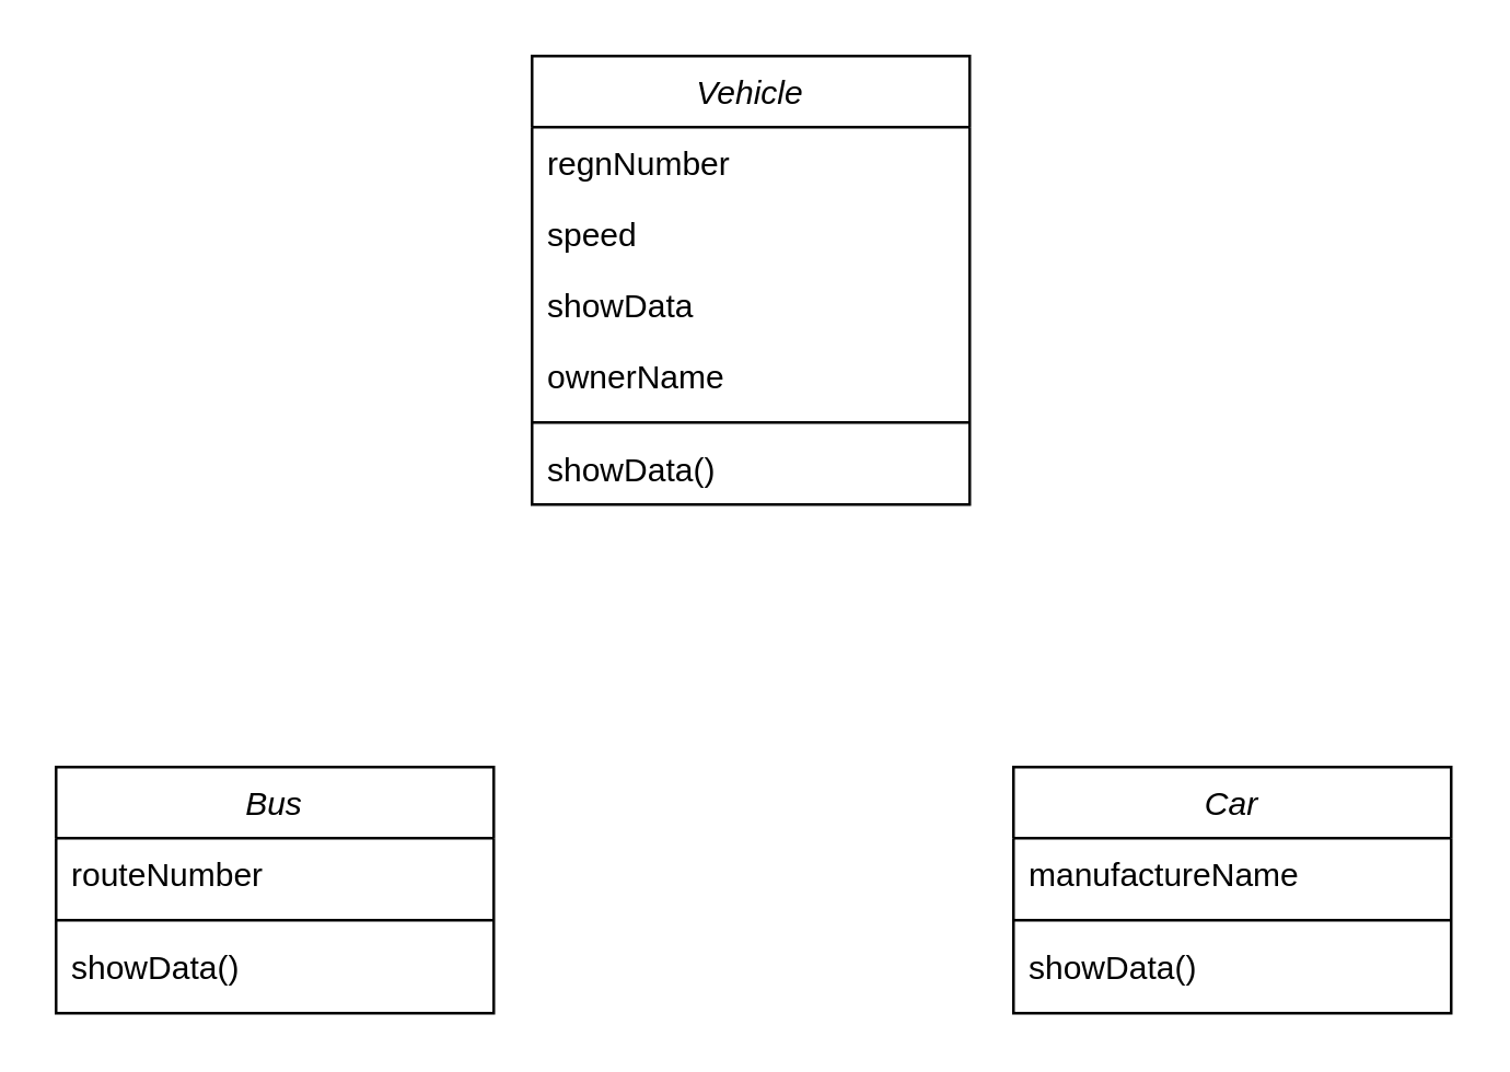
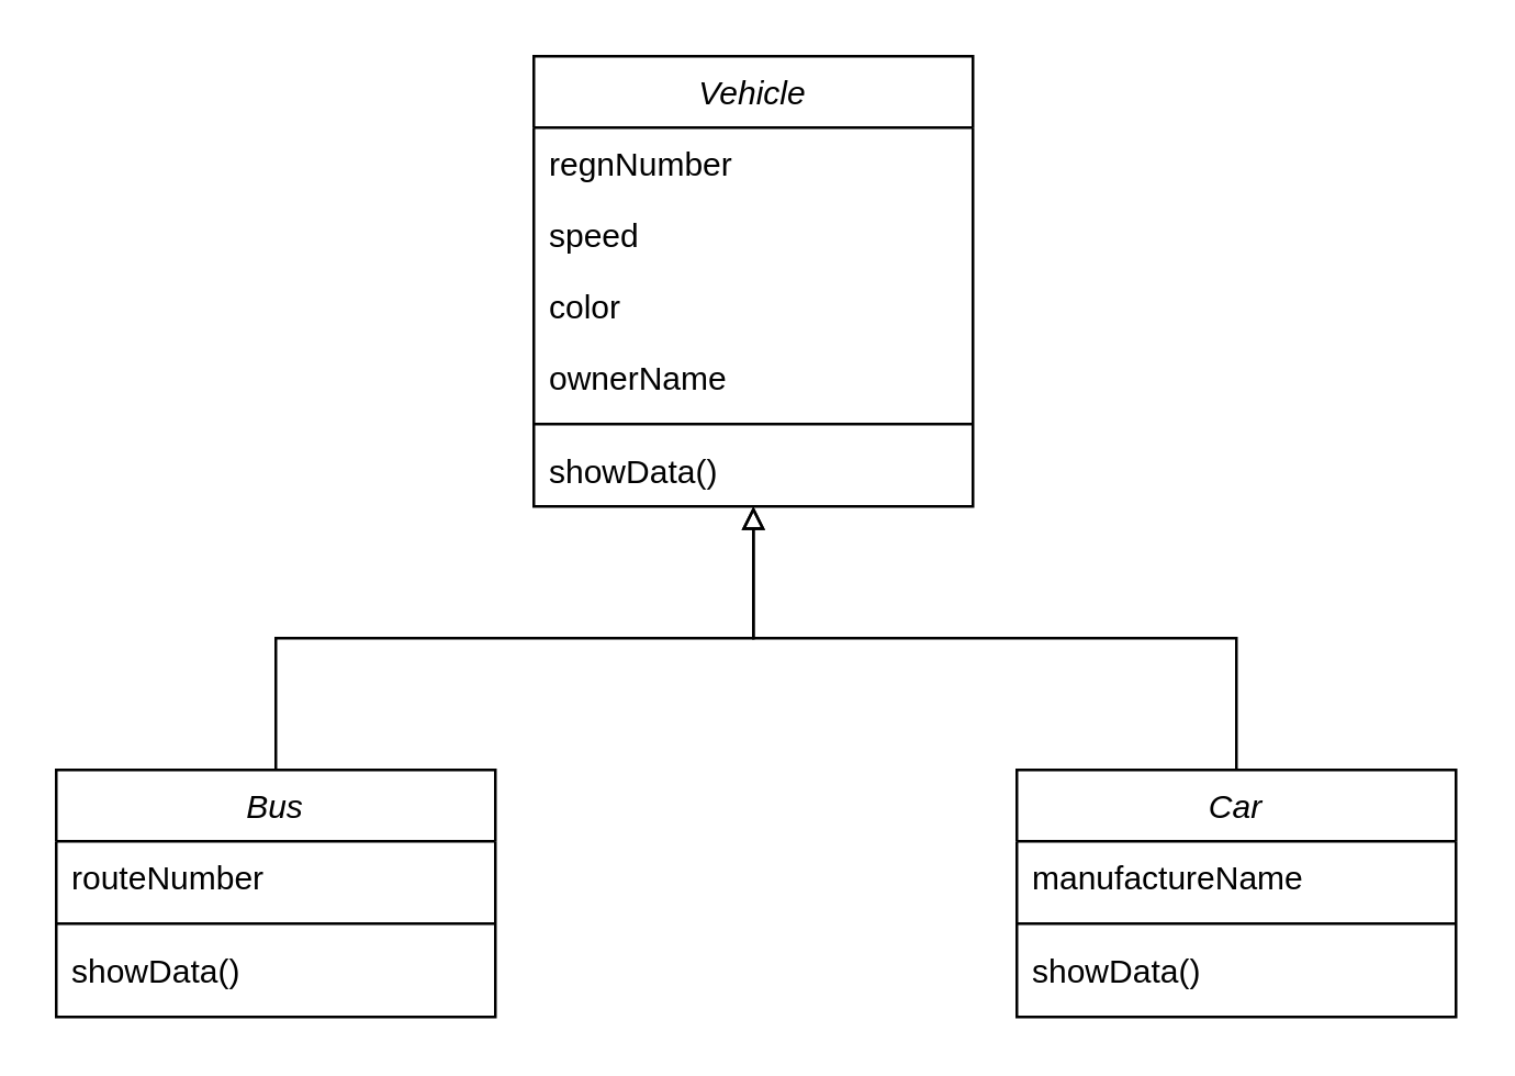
  <mxCell id="0" />
  <mxCell id="1" parent="0" />
  <mxCell id="2" value="Vehicle" style="swimlane;fontStyle=2;align=center;verticalAlign=top;childLayout=stackLayout;horizontal=1;startSize=26;horizontalStack=0;resizeParent=1;resizeLast=0;collapsible=1;marginBottom=0;rounded=0;shadow=0;strokeWidth=1;" vertex="1" parent="1"><mxGeometry x="194" y="20" width="160" height="164" as="geometry"><mxRectangle x="230" y="140" width="160" height="26" as="alternateBounds" /></mxGeometry></mxCell>
  <mxCell id="3" value="regnNumber" style="text;align=left;verticalAlign=top;spacingLeft=4;spacingRight=4;overflow=hidden;rotatable=0;points=[[0,0.5],[1,0.5]];portConstraint=eastwest;" vertex="1" parent="2"><mxGeometry y="26" width="160" height="26" as="geometry" /></mxCell>
  <mxCell id="4" value="speed" style="text;align=left;verticalAlign=top;spacingLeft=4;spacingRight=4;overflow=hidden;rotatable=0;points=[[0,0.5],[1,0.5]];portConstraint=eastwest;rounded=0;shadow=0;html=0;" vertex="1" parent="2"><mxGeometry y="52" width="160" height="26" as="geometry" /></mxCell>
- <mxCell id="5" value="showData" style="text;align=left;verticalAlign=top;spacingLeft=4;spacingRight=4;overflow=hidden;rotatable=0;points=[[0,0.5],[1,0.5]];portConstraint=eastwest;rounded=0;shadow=0;html=0;" vertex="1" parent="2"><mxGeometry y="78" width="160" height="26" as="geometry" /></mxCell>
+ <mxCell id="5" value="color" style="text;align=left;verticalAlign=top;spacingLeft=4;spacingRight=4;overflow=hidden;rotatable=0;points=[[0,0.5],[1,0.5]];portConstraint=eastwest;rounded=0;shadow=0;html=0;" vertex="1" parent="2"><mxGeometry y="78" width="160" height="26" as="geometry" /></mxCell>
  <mxCell id="6" value="ownerName" style="text;strokeColor=none;fillColor=none;align=left;verticalAlign=top;spacingLeft=4;spacingRight=4;overflow=hidden;rotatable=0;points=[[0,0.5],[1,0.5]];portConstraint=eastwest;" vertex="1" parent="2"><mxGeometry y="104" width="160" height="26" as="geometry" /></mxCell>
  <mxCell id="7" value="" style="line;html=1;strokeWidth=1;align=left;verticalAlign=middle;spacingTop=-1;spacingLeft=3;spacingRight=3;rotatable=0;labelPosition=right;points=[];portConstraint=eastwest;" vertex="1" parent="2"><mxGeometry y="130" width="160" height="8" as="geometry" /></mxCell>
  <mxCell id="8" value="showData()" style="text;align=left;verticalAlign=top;spacingLeft=4;spacingRight=4;overflow=hidden;rotatable=0;points=[[0,0.5],[1,0.5]];portConstraint=eastwest;" vertex="1" parent="2"><mxGeometry y="138" width="160" height="26" as="geometry" /></mxCell>
+ <mxCell id="9" style="edgeStyle=elbowEdgeStyle;rounded=0;orthogonalLoop=1;jettySize=auto;elbow=vertical;html=1;exitX=0.5;exitY=0;exitDx=0;exitDy=0;endArrow=block;endFill=0;strokeColor=#000000;" edge="1" parent="1" source="11" target="2"><mxGeometry relative="1" as="geometry" /></mxCell>
+ <mxCell id="10" style="edgeStyle=elbowEdgeStyle;rounded=0;orthogonalLoop=1;jettySize=auto;elbow=vertical;html=1;exitX=0.5;exitY=0;exitDx=0;exitDy=0;endArrow=block;endFill=0;strokeColor=#000000;" edge="1" parent="1" source="15" target="2"><mxGeometry relative="1" as="geometry" /></mxCell>
  <mxCell id="11" value="Bus" style="swimlane;fontStyle=2;align=center;verticalAlign=top;childLayout=stackLayout;horizontal=1;startSize=26;horizontalStack=0;resizeParent=1;resizeLast=0;collapsible=1;marginBottom=0;rounded=0;shadow=0;strokeWidth=1;" vertex="1" parent="1"><mxGeometry x="20" y="280" width="160" height="90" as="geometry"><mxRectangle x="230" y="140" width="160" height="26" as="alternateBounds" /></mxGeometry></mxCell>
  <mxCell id="12" value="routeNumber" style="text;align=left;verticalAlign=top;spacingLeft=4;spacingRight=4;overflow=hidden;rotatable=0;points=[[0,0.5],[1,0.5]];portConstraint=eastwest;" vertex="1" parent="11"><mxGeometry y="26" width="160" height="26" as="geometry" /></mxCell>
  <mxCell id="13" value="" style="line;html=1;strokeWidth=1;align=left;verticalAlign=middle;spacingTop=-1;spacingLeft=3;spacingRight=3;rotatable=0;labelPosition=right;points=[];portConstraint=eastwest;" vertex="1" parent="11"><mxGeometry y="52" width="160" height="8" as="geometry" /></mxCell>
  <mxCell id="14" value="showData()" style="text;align=left;verticalAlign=top;spacingLeft=4;spacingRight=4;overflow=hidden;rotatable=0;points=[[0,0.5],[1,0.5]];portConstraint=eastwest;" vertex="1" parent="11"><mxGeometry y="60" width="160" height="26" as="geometry" /></mxCell>
  <mxCell id="15" value="Car" style="swimlane;fontStyle=2;align=center;verticalAlign=top;childLayout=stackLayout;horizontal=1;startSize=26;horizontalStack=0;resizeParent=1;resizeLast=0;collapsible=1;marginBottom=0;rounded=0;shadow=0;strokeWidth=1;" vertex="1" parent="1"><mxGeometry x="370" y="280" width="160" height="90" as="geometry"><mxRectangle x="230" y="140" width="160" height="26" as="alternateBounds" /></mxGeometry></mxCell>
  <mxCell id="16" value="manufactureName" style="text;align=left;verticalAlign=top;spacingLeft=4;spacingRight=4;overflow=hidden;rotatable=0;points=[[0,0.5],[1,0.5]];portConstraint=eastwest;" vertex="1" parent="15"><mxGeometry y="26" width="160" height="26" as="geometry" /></mxCell>
  <mxCell id="17" value="" style="line;html=1;strokeWidth=1;align=left;verticalAlign=middle;spacingTop=-1;spacingLeft=3;spacingRight=3;rotatable=0;labelPosition=right;points=[];portConstraint=eastwest;" vertex="1" parent="15"><mxGeometry y="52" width="160" height="8" as="geometry" /></mxCell>
  <mxCell id="18" value="showData()" style="text;align=left;verticalAlign=top;spacingLeft=4;spacingRight=4;overflow=hidden;rotatable=0;points=[[0,0.5],[1,0.5]];portConstraint=eastwest;" vertex="1" parent="15"><mxGeometry y="60" width="160" height="26" as="geometry" /></mxCell>
